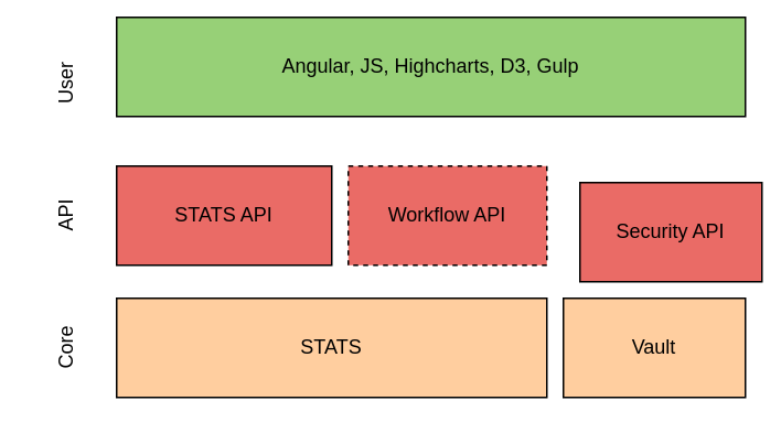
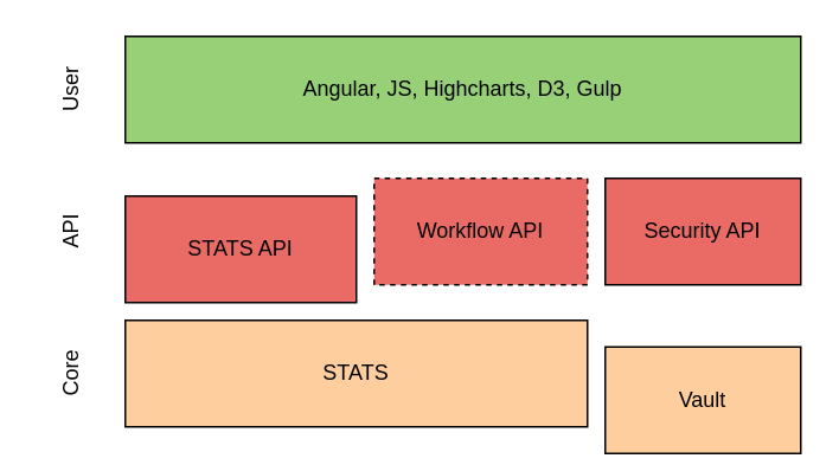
  <mxCell id="0" />
  <mxCell id="1" parent="0" />
- <mxCell id="2" value="Angular, JS, Highcharts, D3, Gulp " style="rounded=0;whiteSpace=wrap;html=1;fillColor=#97D077;" vertex="1" parent="1"><mxGeometry x="70" y="10" width="380" height="60" as="geometry" /></mxCell>
- <mxCell id="3" value="STATS API" style="rounded=0;whiteSpace=wrap;html=1;fillColor=#EA6B66;" vertex="1" parent="1"><mxGeometry x="70" y="100" width="130" height="60" as="geometry" /></mxCell>
- <mxCell id="4" value="Security API" style="rounded=0;whiteSpace=wrap;html=1;fillColor=#EA6B66;" vertex="1" parent="1"><mxGeometry x="350" y="110" width="110" height="60" as="geometry" /></mxCell>
+ <mxCell id="2" value="Angular, JS, Highcharts, D3, Gulp " style="rounded=0;whiteSpace=wrap;html=1;fillColor=#97D077;" vertex="1" parent="1"><mxGeometry x="70" y="20" width="380" height="60" as="geometry" /></mxCell>
+ <mxCell id="3" value="STATS API" style="rounded=0;whiteSpace=wrap;html=1;fillColor=#EA6B66;" vertex="1" parent="1"><mxGeometry x="70" y="110" width="130" height="60" as="geometry" /></mxCell>
+ <mxCell id="4" value="Security API" style="rounded=0;whiteSpace=wrap;html=1;fillColor=#EA6B66;" vertex="1" parent="1"><mxGeometry x="340" y="100" width="110" height="60" as="geometry" /></mxCell>
  <mxCell id="5" value="STATS" style="rounded=0;whiteSpace=wrap;html=1;fillColor=#FFCE9F;" vertex="1" parent="1"><mxGeometry x="70" y="180" width="260" height="60" as="geometry" /></mxCell>
  <mxCell id="6" value="Workflow API" style="rounded=0;whiteSpace=wrap;html=1;fillColor=#EA6B66;dashed=1;" vertex="1" parent="1"><mxGeometry x="210" y="100" width="120" height="60" as="geometry" /></mxCell>
- <mxCell id="7" value="Vault" style="rounded=0;whiteSpace=wrap;html=1;fillColor=#FFCE9F;" vertex="1" parent="1"><mxGeometry x="340" y="180" width="110" height="60" as="geometry" /></mxCell>
+ <mxCell id="7" value="Vault" style="rounded=0;whiteSpace=wrap;html=1;fillColor=#FFCE9F;" vertex="1" parent="1"><mxGeometry x="340" y="195" width="110" height="60" as="geometry" /></mxCell>
  <mxCell id="8" value="User" style="text;html=1;strokeColor=none;fillColor=none;align=center;verticalAlign=middle;whiteSpace=wrap;rounded=0;rotation=-90;" vertex="1" parent="1"><mxGeometry x="20" y="40" width="40" height="20" as="geometry" /></mxCell>
  <mxCell id="9" value="API" style="text;html=1;strokeColor=none;fillColor=none;align=center;verticalAlign=middle;whiteSpace=wrap;rounded=0;rotation=-90;" vertex="1" parent="1"><mxGeometry x="20" y="120" width="40" height="20" as="geometry" /></mxCell>
  <mxCell id="10" value="Core" style="text;html=1;strokeColor=none;fillColor=none;align=center;verticalAlign=middle;whiteSpace=wrap;rounded=0;rotation=-90;" vertex="1" parent="1"><mxGeometry x="20" y="200" width="40" height="20" as="geometry" /></mxCell>
